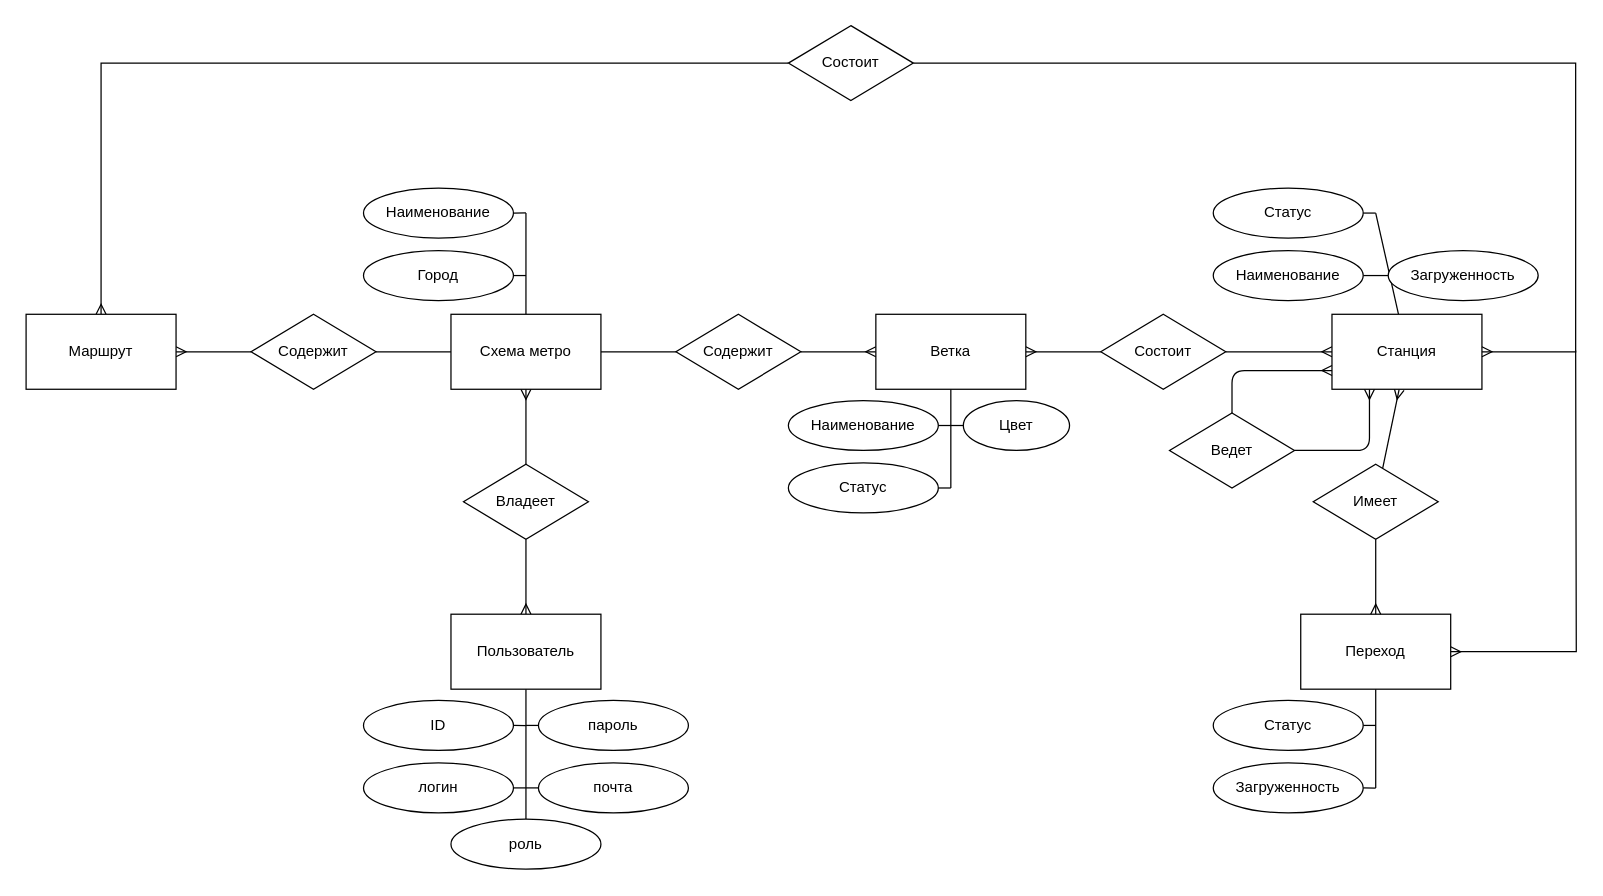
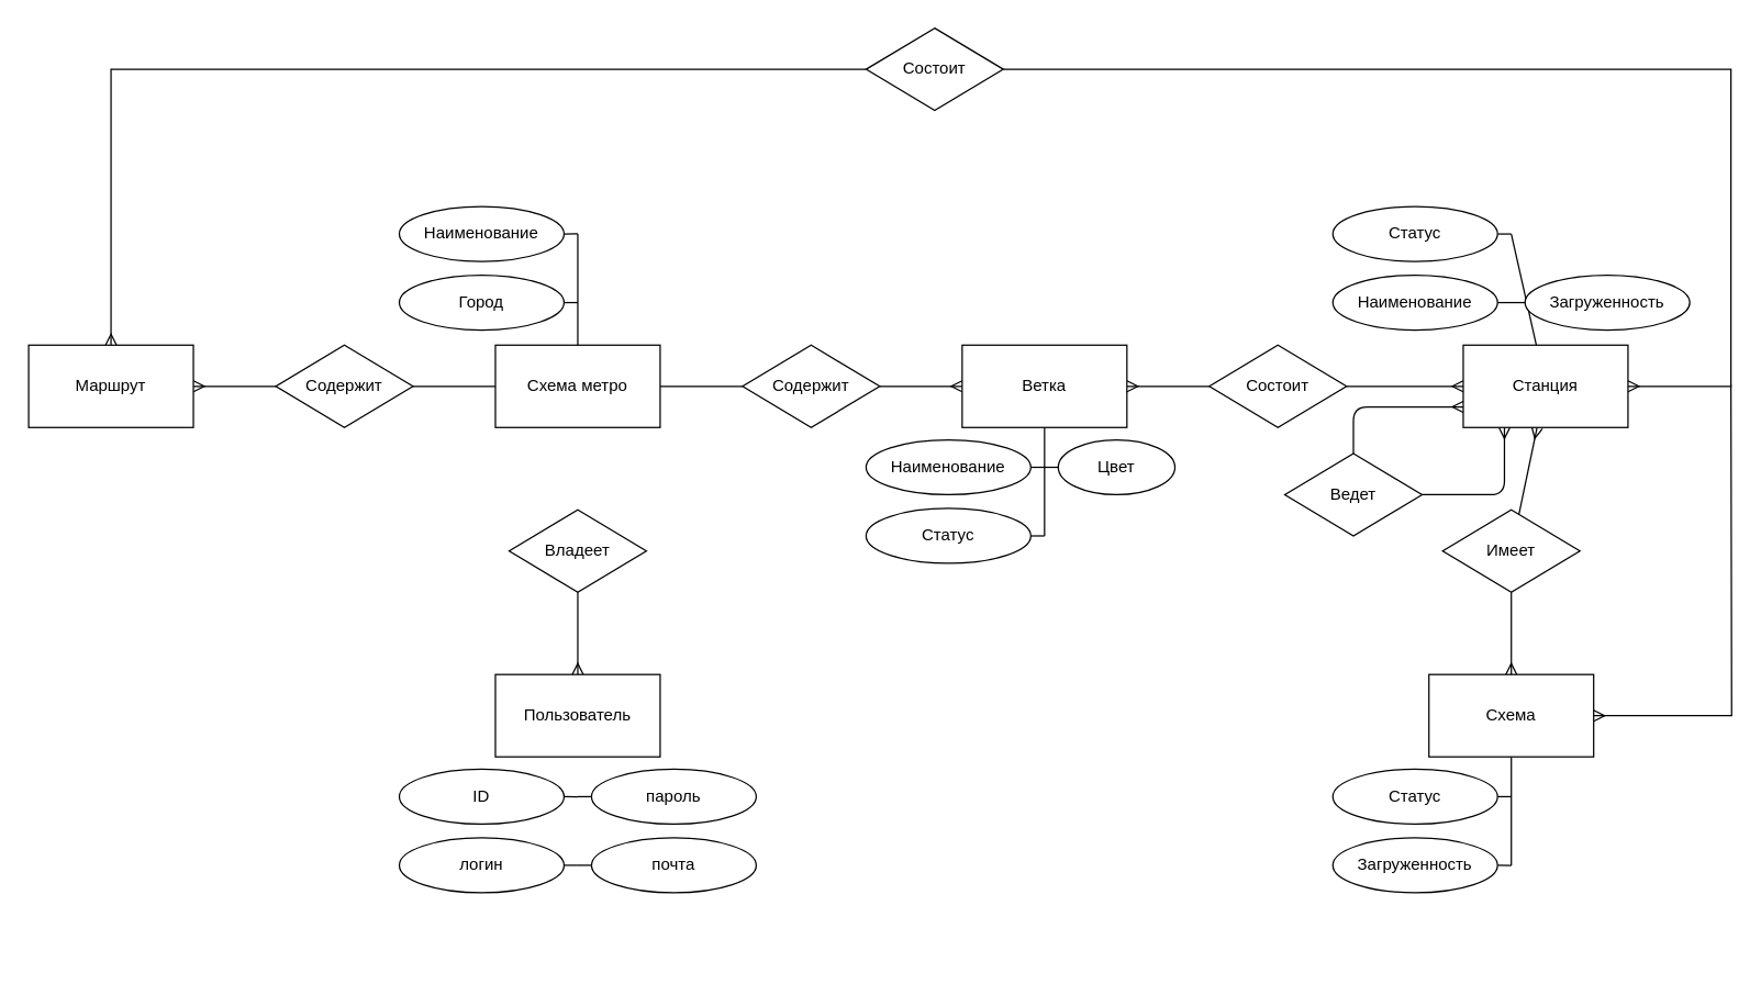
  <mxCell id="0" />
  <mxCell id="1" parent="0" />
- <mxCell id="2" style="edgeStyle=none;html=1;endArrow=none;endFill=0;" parent="1" source="4" edge="1" target="61"><mxGeometry relative="1" as="geometry"><mxPoint x="420" y="630" as="targetPoint" /></mxGeometry></mxCell>
  <mxCell id="3" style="edgeStyle=none;html=1;entryX=0.5;entryY=1;entryDx=0;entryDy=0;endArrow=none;endFill=0;startArrow=ERmany;startFill=0;" parent="1" source="4" target="14" edge="1"><mxGeometry relative="1" as="geometry" /></mxCell>
  <mxCell id="4" value="Пользователь" style="rounded=0;whiteSpace=wrap;html=1;" parent="1" vertex="1"><mxGeometry x="360" y="491" width="120" height="60" as="geometry" /></mxCell>
  <mxCell id="5" style="edgeStyle=none;html=1;exitX=1;exitY=0.5;exitDx=0;exitDy=0;endArrow=none;endFill=0;" parent="1" source="6" edge="1"><mxGeometry relative="1" as="geometry"><mxPoint x="420" y="580.143" as="targetPoint" /></mxGeometry></mxCell>
  <mxCell id="6" value="ID" style="ellipse;whiteSpace=wrap;html=1;" parent="1" vertex="1"><mxGeometry x="290" y="560" width="120" height="40" as="geometry" /></mxCell>
  <mxCell id="7" style="edgeStyle=none;html=1;exitX=1;exitY=0.5;exitDx=0;exitDy=0;endArrow=none;endFill=0;" parent="1" source="8" edge="1"><mxGeometry relative="1" as="geometry"><mxPoint x="420" y="630" as="targetPoint" /></mxGeometry></mxCell>
  <mxCell id="8" value="логин" style="ellipse;whiteSpace=wrap;html=1;" parent="1" vertex="1"><mxGeometry x="290" y="610" width="120" height="40" as="geometry" /></mxCell>
  <mxCell id="9" style="edgeStyle=none;html=1;endArrow=none;endFill=0;" parent="1" edge="1"><mxGeometry relative="1" as="geometry"><mxPoint x="420" y="580" as="targetPoint" /><mxPoint x="430" y="580" as="sourcePoint" /></mxGeometry></mxCell>
  <mxCell id="10" style="edgeStyle=none;html=1;exitX=0;exitY=0.5;exitDx=0;exitDy=0;endArrow=none;endFill=0;" parent="1" source="11" edge="1"><mxGeometry relative="1" as="geometry"><mxPoint x="420" y="630" as="targetPoint" /></mxGeometry></mxCell>
  <mxCell id="11" value="почта" style="ellipse;whiteSpace=wrap;html=1;" parent="1" vertex="1"><mxGeometry x="430" y="610" width="120" height="40" as="geometry" /></mxCell>
  <mxCell id="12" value="пароль" style="ellipse;whiteSpace=wrap;html=1;" parent="1" vertex="1"><mxGeometry x="430" y="560" width="120" height="40" as="geometry" /></mxCell>
- <mxCell id="13" style="edgeStyle=none;html=1;entryX=0.5;entryY=1;entryDx=0;entryDy=0;endArrow=ERmany;endFill=0;" parent="1" source="14" target="18" edge="1"><mxGeometry relative="1" as="geometry" /></mxCell>
  <mxCell id="14" value="Владеет" style="rhombus;whiteSpace=wrap;html=1;" parent="1" vertex="1"><mxGeometry x="370" y="371" width="100" height="60" as="geometry" /></mxCell>
  <mxCell id="15" style="edgeStyle=none;html=1;endArrow=none;endFill=0;" parent="1" source="18" edge="1"><mxGeometry relative="1" as="geometry"><mxPoint x="420" y="170" as="targetPoint" /></mxGeometry></mxCell>
  <mxCell id="16" style="edgeStyle=none;html=1;exitX=1;exitY=0.5;exitDx=0;exitDy=0;entryX=0;entryY=0.5;entryDx=0;entryDy=0;endArrow=none;endFill=0;startArrow=none;startFill=0;" parent="1" source="18" target="20" edge="1"><mxGeometry relative="1" as="geometry" /></mxCell>
  <mxCell id="17" style="edgeStyle=none;html=1;exitX=0;exitY=0.5;exitDx=0;exitDy=0;entryX=1;entryY=0.5;entryDx=0;entryDy=0;endArrow=none;endFill=0;" parent="1" source="18" target="38" edge="1"><mxGeometry relative="1" as="geometry" /></mxCell>
  <mxCell id="18" value="Схема метро" style="rounded=0;whiteSpace=wrap;html=1;" parent="1" vertex="1"><mxGeometry x="360" y="251" width="120" height="60" as="geometry" /></mxCell>
  <mxCell id="19" style="edgeStyle=none;html=1;exitX=1;exitY=0.5;exitDx=0;exitDy=0;entryX=0;entryY=0.5;entryDx=0;entryDy=0;endArrow=ERmany;endFill=0;" parent="1" source="20" target="25" edge="1"><mxGeometry relative="1" as="geometry" /></mxCell>
  <mxCell id="20" value="Содержит" style="rhombus;whiteSpace=wrap;html=1;" parent="1" vertex="1"><mxGeometry x="540" y="251" width="100" height="60" as="geometry" /></mxCell>
  <mxCell id="21" style="edgeStyle=none;html=1;exitX=1;exitY=0.5;exitDx=0;exitDy=0;endArrow=none;endFill=0;" parent="1" source="22" edge="1"><mxGeometry relative="1" as="geometry"><mxPoint x="420" y="220" as="targetPoint" /></mxGeometry></mxCell>
  <mxCell id="22" value="Город" style="ellipse;whiteSpace=wrap;html=1;" parent="1" vertex="1"><mxGeometry x="290" y="200" width="120" height="40" as="geometry" /></mxCell>
  <mxCell id="23" style="edgeStyle=none;html=1;exitX=1;exitY=0.5;exitDx=0;exitDy=0;entryX=0;entryY=0.5;entryDx=0;entryDy=0;startArrow=ERmany;startFill=0;endArrow=none;endFill=0;" parent="1" source="25" target="27" edge="1"><mxGeometry relative="1" as="geometry" /></mxCell>
  <mxCell id="24" style="edgeStyle=none;html=1;endArrow=none;endFill=0;" parent="1" source="25" edge="1"><mxGeometry relative="1" as="geometry"><mxPoint x="760" y="390" as="targetPoint" /></mxGeometry></mxCell>
  <mxCell id="25" value="Ветка" style="rounded=0;whiteSpace=wrap;html=1;" parent="1" vertex="1"><mxGeometry x="700" y="251" width="120" height="60" as="geometry" /></mxCell>
  <mxCell id="26" style="edgeStyle=none;html=1;exitX=1;exitY=0.5;exitDx=0;exitDy=0;endArrow=ERmany;endFill=0;" parent="1" source="27" target="31" edge="1"><mxGeometry relative="1" as="geometry" /></mxCell>
  <mxCell id="27" value="Состоит" style="rhombus;whiteSpace=wrap;html=1;" parent="1" vertex="1"><mxGeometry x="880" y="251" width="100" height="60" as="geometry" /></mxCell>
  <mxCell id="28" style="edgeStyle=none;html=1;endArrow=none;endFill=0;startArrow=ERmany;startFill=0;" parent="1" source="31" target="36" edge="1"><mxGeometry relative="1" as="geometry" /></mxCell>
  <mxCell id="29" style="edgeStyle=none;html=1;endArrow=none;endFill=0;" parent="1" source="31" edge="1"><mxGeometry relative="1" as="geometry"><mxPoint x="1100" y="170" as="targetPoint" /></mxGeometry></mxCell>
  <mxCell id="30" style="edgeStyle=orthogonalEdgeStyle;html=1;exitX=0.25;exitY=1;exitDx=0;exitDy=0;entryX=1;entryY=0.5;entryDx=0;entryDy=0;endArrow=none;endFill=0;startArrow=ERmany;startFill=0;" parent="1" source="31" target="60" edge="1"><mxGeometry relative="1" as="geometry" /></mxCell>
  <mxCell id="31" value="Станция" style="rounded=0;whiteSpace=wrap;html=1;" parent="1" vertex="1"><mxGeometry x="1065" y="251" width="120" height="60" as="geometry" /></mxCell>
  <mxCell id="32" style="edgeStyle=none;html=1;endArrow=none;endFill=0;" parent="1" source="34" edge="1"><mxGeometry relative="1" as="geometry"><mxPoint x="1100" y="630" as="targetPoint" /></mxGeometry></mxCell>
  <mxCell id="33" style="edgeStyle=orthogonalEdgeStyle;html=1;rounded=0;curved=0;endArrow=none;endFill=0;startArrow=ERmany;startFill=0;" parent="1" source="34" edge="1"><mxGeometry relative="1" as="geometry"><mxPoint x="1260" y="280" as="targetPoint" /></mxGeometry></mxCell>
- <mxCell id="34" value="Переход" style="rounded=0;whiteSpace=wrap;html=1;" parent="1" vertex="1"><mxGeometry x="1040" y="491" width="120" height="60" as="geometry" /></mxCell>
+ <mxCell id="34" value="Схема" style="rounded=0;whiteSpace=wrap;html=1;" parent="1" vertex="1"><mxGeometry x="1040" y="491" width="120" height="60" as="geometry" /></mxCell>
  <mxCell id="35" style="edgeStyle=none;html=1;endArrow=ERmany;endFill=0;" parent="1" source="36" target="34" edge="1"><mxGeometry relative="1" as="geometry" /></mxCell>
  <mxCell id="36" value="Имеет" style="rhombus;whiteSpace=wrap;html=1;" parent="1" vertex="1"><mxGeometry x="1050" y="371" width="100" height="60" as="geometry" /></mxCell>
  <mxCell id="37" style="edgeStyle=none;html=1;endArrow=ERmany;endFill=0;" parent="1" source="38" target="40" edge="1"><mxGeometry relative="1" as="geometry" /></mxCell>
  <mxCell id="38" value="Содержит" style="rhombus;whiteSpace=wrap;html=1;" parent="1" vertex="1"><mxGeometry x="200" y="251" width="100" height="60" as="geometry" /></mxCell>
  <mxCell id="39" style="edgeStyle=elbowEdgeStyle;html=1;entryX=0;entryY=0.5;entryDx=0;entryDy=0;elbow=vertical;endArrow=none;endFill=0;startArrow=ERmany;startFill=0;rounded=0;curved=0;" parent="1" source="40" target="58" edge="1"><mxGeometry relative="1" as="geometry"><Array as="points"><mxPoint x="390" y="50" /></Array></mxGeometry></mxCell>
  <mxCell id="40" value="Маршрут" style="rounded=0;whiteSpace=wrap;html=1;" parent="1" vertex="1"><mxGeometry x="20" y="251" width="120" height="60" as="geometry" /></mxCell>
  <mxCell id="41" style="edgeStyle=none;html=1;exitX=1;exitY=0.5;exitDx=0;exitDy=0;endArrow=none;endFill=0;" parent="1" source="42" edge="1"><mxGeometry relative="1" as="geometry"><mxPoint x="420" y="169.897" as="targetPoint" /></mxGeometry></mxCell>
  <mxCell id="42" value="Наименование" style="ellipse;whiteSpace=wrap;html=1;" parent="1" vertex="1"><mxGeometry x="290" y="150" width="120" height="40" as="geometry" /></mxCell>
  <mxCell id="43" style="edgeStyle=none;html=1;exitX=1;exitY=0.5;exitDx=0;exitDy=0;endArrow=none;endFill=0;entryX=0;entryY=0.5;entryDx=0;entryDy=0;" parent="1" source="44" target="53" edge="1"><mxGeometry relative="1" as="geometry"><mxPoint x="760" y="340.143" as="targetPoint" /></mxGeometry></mxCell>
  <mxCell id="44" value="Наименование" style="ellipse;whiteSpace=wrap;html=1;" parent="1" vertex="1"><mxGeometry x="630" y="320" width="120" height="40" as="geometry" /></mxCell>
  <mxCell id="45" style="edgeStyle=none;html=1;exitX=1;exitY=0.5;exitDx=0;exitDy=0;endArrow=none;endFill=0;" parent="1" source="46" edge="1"><mxGeometry relative="1" as="geometry"><mxPoint x="760" y="390" as="targetPoint" /></mxGeometry></mxCell>
  <mxCell id="46" value="Статус" style="ellipse;whiteSpace=wrap;html=1;" parent="1" vertex="1"><mxGeometry x="630" y="370" width="120" height="40" as="geometry" /></mxCell>
  <mxCell id="47" style="edgeStyle=none;html=1;exitX=1;exitY=0.5;exitDx=0;exitDy=0;endArrow=none;endFill=0;entryX=0;entryY=0.5;entryDx=0;entryDy=0;" parent="1" source="48" target="54" edge="1"><mxGeometry relative="1" as="geometry"><mxPoint x="1100" y="219.977" as="targetPoint" /></mxGeometry></mxCell>
  <mxCell id="48" value="Наименование" style="ellipse;whiteSpace=wrap;html=1;" parent="1" vertex="1"><mxGeometry x="970" y="200" width="120" height="40" as="geometry" /></mxCell>
  <mxCell id="49" style="edgeStyle=none;html=1;exitX=1;exitY=0.5;exitDx=0;exitDy=0;endArrow=none;endFill=0;" parent="1" source="50" edge="1"><mxGeometry relative="1" as="geometry"><mxPoint x="1100" y="170" as="targetPoint" /></mxGeometry></mxCell>
  <mxCell id="50" value="Статус" style="ellipse;whiteSpace=wrap;html=1;" parent="1" vertex="1"><mxGeometry x="970" y="150" width="120" height="40" as="geometry" /></mxCell>
  <mxCell id="51" style="edgeStyle=none;html=1;endArrow=none;endFill=0;" parent="1" source="52" edge="1"><mxGeometry relative="1" as="geometry"><mxPoint x="1100" y="580" as="targetPoint" /></mxGeometry></mxCell>
  <mxCell id="52" value="Статус" style="ellipse;whiteSpace=wrap;html=1;" parent="1" vertex="1"><mxGeometry x="970" y="560" width="120" height="40" as="geometry" /></mxCell>
  <mxCell id="53" value="Цвет" style="ellipse;whiteSpace=wrap;html=1;" parent="1" vertex="1"><mxGeometry x="770" y="320" width="85" height="40" as="geometry" /></mxCell>
  <mxCell id="54" value="Загруженность" style="ellipse;whiteSpace=wrap;html=1;" parent="1" vertex="1"><mxGeometry x="1110" y="200" width="120" height="40" as="geometry" /></mxCell>
  <mxCell id="55" style="edgeStyle=none;html=1;exitX=1;exitY=0.5;exitDx=0;exitDy=0;endArrow=none;endFill=0;" parent="1" source="56" edge="1"><mxGeometry relative="1" as="geometry"><mxPoint x="1100" y="630.182" as="targetPoint" /></mxGeometry></mxCell>
  <mxCell id="56" value="Загруженность" style="ellipse;whiteSpace=wrap;html=1;" parent="1" vertex="1"><mxGeometry x="970" y="610" width="120" height="40" as="geometry" /></mxCell>
  <mxCell id="57" style="edgeStyle=orthogonalEdgeStyle;html=1;entryX=1;entryY=0.5;entryDx=0;entryDy=0;rounded=0;curved=0;endArrow=ERmany;endFill=0;" parent="1" source="58" target="31" edge="1"><mxGeometry relative="1" as="geometry"><Array as="points"><mxPoint x="1260" y="50" /><mxPoint x="1260" y="281" /></Array></mxGeometry></mxCell>
  <mxCell id="58" value="Состоит" style="rhombus;whiteSpace=wrap;html=1;" parent="1" vertex="1"><mxGeometry x="630" y="20" width="100" height="60" as="geometry" /></mxCell>
  <mxCell id="59" style="edgeStyle=orthogonalEdgeStyle;html=1;exitX=0.5;exitY=0;exitDx=0;exitDy=0;entryX=0;entryY=0.75;entryDx=0;entryDy=0;endArrow=ERmany;endFill=0;" parent="1" source="60" target="31" edge="1"><mxGeometry relative="1" as="geometry" /></mxCell>
  <mxCell id="60" value="Ведет" style="rhombus;whiteSpace=wrap;html=1;" parent="1" vertex="1"><mxGeometry x="935" y="330" width="100" height="60" as="geometry" /></mxCell>
- <mxCell id="61" value="роль" style="ellipse;whiteSpace=wrap;html=1;" vertex="1" parent="1"><mxGeometry x="360" y="655" width="120" height="40" as="geometry" /></mxCell>
